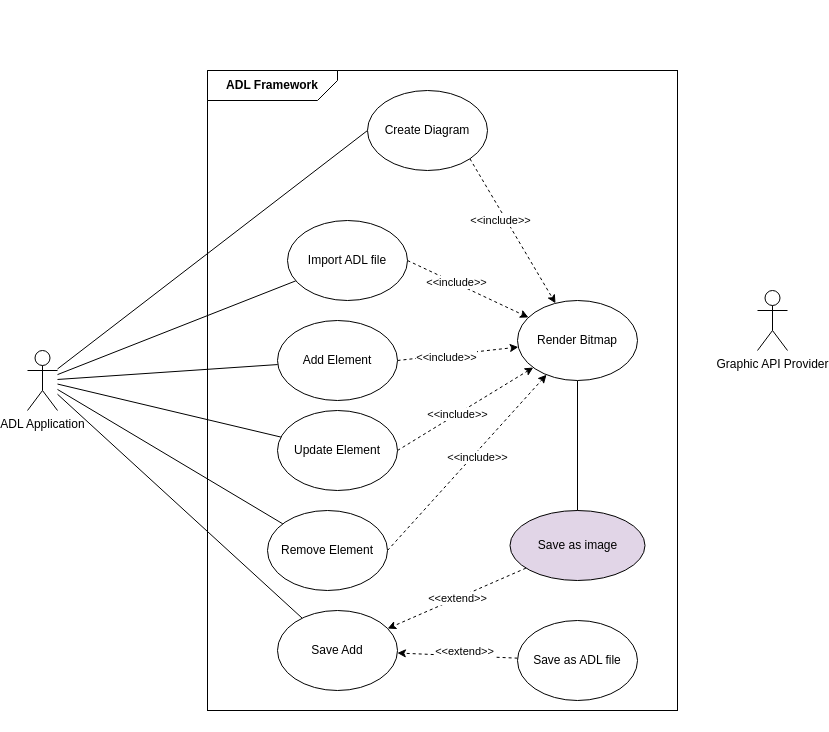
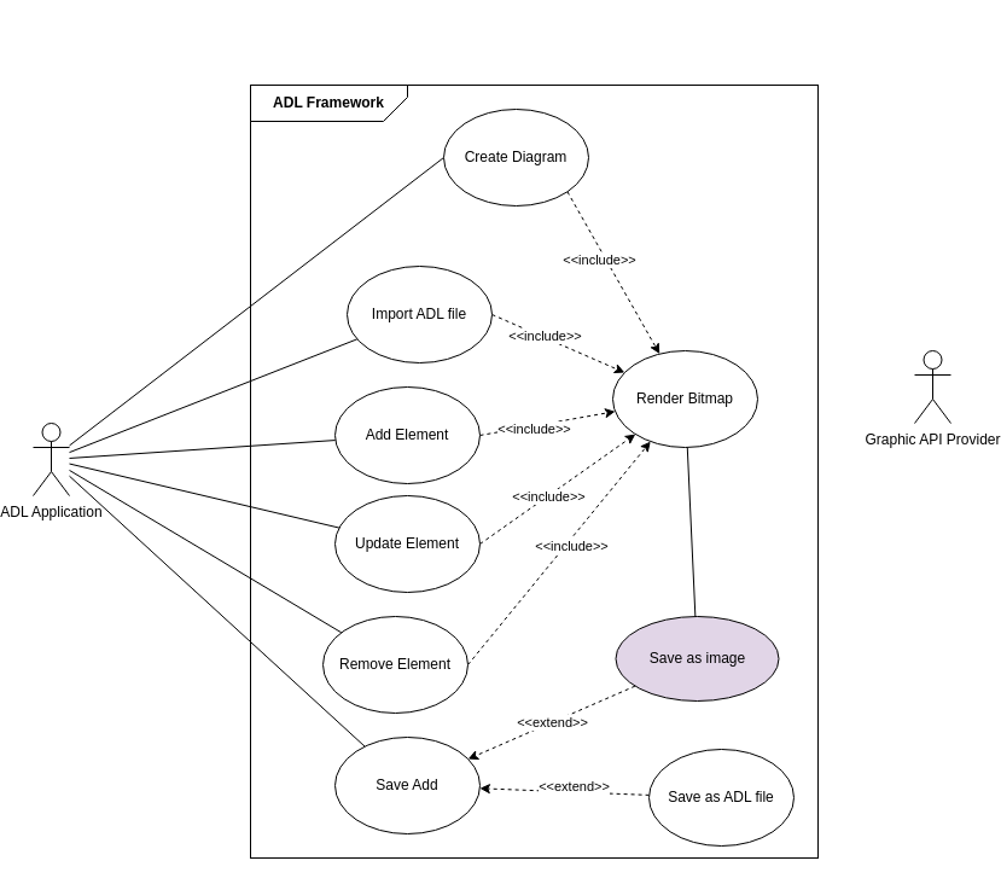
  <mxCell id="0" />
  <mxCell id="1" parent="0" />
  <mxCell id="2" value="" style="rounded=0;whiteSpace=wrap;html=1;" parent="1" vertex="1"><mxGeometry x="200" y="70" width="470" height="640" as="geometry" /></mxCell>
  <mxCell id="3" style="rounded=0;orthogonalLoop=1;jettySize=auto;html=1;entryX=0;entryY=0.5;entryDx=0;entryDy=0;endArrow=none;endFill=0;" parent="1" source="9" target="13" edge="1"><mxGeometry relative="1" as="geometry" /></mxCell>
  <mxCell id="4" style="rounded=0;orthogonalLoop=1;jettySize=auto;html=1;strokeColor=default;endArrow=none;endFill=0;" parent="1" source="9" target="16" edge="1"><mxGeometry relative="1" as="geometry"><mxPoint x="120" y="270" as="sourcePoint" /></mxGeometry></mxCell>
  <mxCell id="5" style="rounded=0;orthogonalLoop=1;jettySize=auto;html=1;endArrow=none;endFill=0;" parent="1" source="9" target="19" edge="1"><mxGeometry relative="1" as="geometry" /></mxCell>
  <mxCell id="6" style="rounded=0;orthogonalLoop=1;jettySize=auto;html=1;endArrow=none;endFill=0;" parent="1" source="9" target="23" edge="1"><mxGeometry relative="1" as="geometry" /></mxCell>
  <mxCell id="7" style="rounded=0;orthogonalLoop=1;jettySize=auto;html=1;endArrow=none;endFill=0;" parent="1" source="9" target="20" edge="1"><mxGeometry relative="1" as="geometry" /></mxCell>
  <mxCell id="8" style="rounded=0;orthogonalLoop=1;jettySize=auto;html=1;endArrow=none;endFill=0;" parent="1" source="9" target="26" edge="1"><mxGeometry relative="1" as="geometry" /></mxCell>
  <mxCell id="9" value="ADL Application" style="shape=umlActor;verticalLabelPosition=bottom;verticalAlign=top;html=1;" parent="1" vertex="1"><mxGeometry x="20" y="350" width="30" height="60" as="geometry" /></mxCell>
  <mxCell id="10" value="&lt;b&gt;ADL Framework&lt;/b&gt;" style="shape=card;whiteSpace=wrap;html=1;rotation=90;flipV=0;flipH=1;horizontal=0;size=20;" parent="1" vertex="1"><mxGeometry x="250" y="20" width="30" height="130" as="geometry" /></mxCell>
  <mxCell id="11" style="rounded=0;orthogonalLoop=1;jettySize=auto;html=1;exitX=1;exitY=1;exitDx=0;exitDy=0;dashed=1;" parent="1" source="13" target="33" edge="1"><mxGeometry relative="1" as="geometry" /></mxCell>
  <mxCell id="12" value="&amp;lt;&amp;lt;include&amp;gt;&amp;gt;" style="edgeLabel;html=1;align=center;verticalAlign=middle;resizable=0;points=[];" parent="11" vertex="1" connectable="0"><mxGeometry x="-0.196" y="-5" relative="1" as="geometry"><mxPoint as="offset" /></mxGeometry></mxCell>
  <mxCell id="13" value="Create Diagram" style="ellipse;whiteSpace=wrap;html=1;" parent="1" vertex="1"><mxGeometry x="360" y="90" width="120" height="80" as="geometry" /></mxCell>
  <mxCell id="14" style="rounded=0;orthogonalLoop=1;jettySize=auto;html=1;exitX=1;exitY=0.5;exitDx=0;exitDy=0;dashed=1;" parent="1" source="16" target="33" edge="1"><mxGeometry relative="1" as="geometry" /></mxCell>
  <mxCell id="15" value="&amp;lt;&amp;lt;include&amp;gt;&amp;gt;" style="edgeLabel;html=1;align=center;verticalAlign=middle;resizable=0;points=[];" parent="14" vertex="1" connectable="0"><mxGeometry x="-0.208" y="1" relative="1" as="geometry"><mxPoint as="offset" /></mxGeometry></mxCell>
  <mxCell id="16" value="Import ADL file" style="ellipse;whiteSpace=wrap;html=1;" parent="1" vertex="1"><mxGeometry x="280" y="220" width="120" height="80" as="geometry" /></mxCell>
  <mxCell id="17" style="rounded=0;orthogonalLoop=1;jettySize=auto;html=1;exitX=1;exitY=0.5;exitDx=0;exitDy=0;dashed=1;" parent="1" source="19" target="33" edge="1"><mxGeometry relative="1" as="geometry" /></mxCell>
  <mxCell id="18" value="&amp;lt;&amp;lt;include&amp;gt;&amp;gt;" style="edgeLabel;html=1;align=center;verticalAlign=middle;resizable=0;points=[];" parent="17" vertex="1" connectable="0"><mxGeometry x="-0.202" y="-2" relative="1" as="geometry"><mxPoint as="offset" /></mxGeometry></mxCell>
  <mxCell id="19" value="Add Element" style="ellipse;whiteSpace=wrap;html=1;" parent="1" vertex="1"><mxGeometry x="270" y="320" width="120" height="80" as="geometry" /></mxCell>
  <mxCell id="20" value="Save Add" style="ellipse;whiteSpace=wrap;html=1;" parent="1" vertex="1"><mxGeometry x="270" y="610" width="120" height="80" as="geometry" /></mxCell>
  <mxCell id="21" style="rounded=0;orthogonalLoop=1;jettySize=auto;html=1;exitX=1;exitY=0.5;exitDx=0;exitDy=0;dashed=1;" parent="1" source="23" target="33" edge="1"><mxGeometry relative="1" as="geometry" /></mxCell>
  <mxCell id="22" value="&amp;lt;&amp;lt;include&amp;gt;&amp;gt;" style="edgeLabel;html=1;align=center;verticalAlign=middle;resizable=0;points=[];" parent="21" vertex="1" connectable="0"><mxGeometry x="0.092" y="-3" relative="1" as="geometry"><mxPoint x="1" as="offset" /></mxGeometry></mxCell>
  <mxCell id="23" value="Remove Element" style="ellipse;whiteSpace=wrap;html=1;" parent="1" vertex="1"><mxGeometry x="260" y="510" width="120" height="80" as="geometry" /></mxCell>
  <mxCell id="24" style="rounded=0;orthogonalLoop=1;jettySize=auto;html=1;exitX=1;exitY=0.5;exitDx=0;exitDy=0;dashed=1;" parent="1" source="26" target="33" edge="1"><mxGeometry relative="1" as="geometry" /></mxCell>
  <mxCell id="25" value="&amp;lt;&amp;lt;include&amp;gt;&amp;gt;" style="edgeLabel;html=1;align=center;verticalAlign=middle;resizable=0;points=[];" parent="24" vertex="1" connectable="0"><mxGeometry x="-0.123" relative="1" as="geometry"><mxPoint as="offset" /></mxGeometry></mxCell>
  <mxCell id="26" value="Update Element" style="ellipse;whiteSpace=wrap;html=1;" parent="1" vertex="1"><mxGeometry x="270" y="410" width="120" height="80" as="geometry" /></mxCell>
  <mxCell id="27" style="rounded=0;orthogonalLoop=1;jettySize=auto;html=1;dashed=1;" parent="1" source="29" target="20" edge="1"><mxGeometry relative="1" as="geometry" /></mxCell>
  <mxCell id="28" value="&amp;lt;&amp;lt;extend&amp;gt;&amp;gt;" style="edgeLabel;html=1;align=center;verticalAlign=middle;resizable=0;points=[];" parent="27" connectable="0" vertex="1"><mxGeometry x="-0.098" y="-5" relative="1" as="geometry"><mxPoint as="offset" /></mxGeometry></mxCell>
- <mxCell id="29" value="Save as ADL file" style="ellipse;whiteSpace=wrap;html=1;" parent="1" vertex="1"><mxGeometry x="510" y="620" width="120" height="80" as="geometry" /></mxCell>
+ <mxCell id="29" value="Save as ADL file" style="ellipse;whiteSpace=wrap;html=1;" parent="1" vertex="1"><mxGeometry x="530" y="620" width="120" height="80" as="geometry" /></mxCell>
  <mxCell id="30" value="&amp;lt;&amp;lt;extend&amp;gt;&amp;gt;" style="rounded=0;orthogonalLoop=1;jettySize=auto;html=1;dashed=1;" parent="1" source="31" target="20" edge="1"><mxGeometry x="-0.0" relative="1" as="geometry"><mxPoint as="offset" /></mxGeometry></mxCell>
  <mxCell id="31" value="Save as image" style="ellipse;whiteSpace=wrap;html=1;fillColor=#e1d5e7;" parent="1" vertex="1"><mxGeometry x="502.5" y="510" width="135" height="70" as="geometry" /></mxCell>
  <mxCell id="32" style="rounded=0;orthogonalLoop=1;jettySize=auto;html=1;endArrow=none;endFill=0;" parent="1" source="33" target="31" edge="1"><mxGeometry relative="1" as="geometry" /></mxCell>
- <mxCell id="33" value="Render Bitmap" style="ellipse;whiteSpace=wrap;html=1;" parent="1" vertex="1"><mxGeometry x="510" y="300" width="120" height="80" as="geometry" /></mxCell>
+ <mxCell id="33" value="Render Bitmap" style="ellipse;whiteSpace=wrap;html=1;" parent="1" vertex="1"><mxGeometry x="500" y="290" width="120" height="80" as="geometry" /></mxCell>
  <mxCell id="34" value="Graphic API Provider" style="shape=umlActor;verticalLabelPosition=bottom;verticalAlign=top;html=1;outlineConnect=0;" parent="1" vertex="1"><mxGeometry x="750" y="290" width="30" height="60" as="geometry" /></mxCell>
